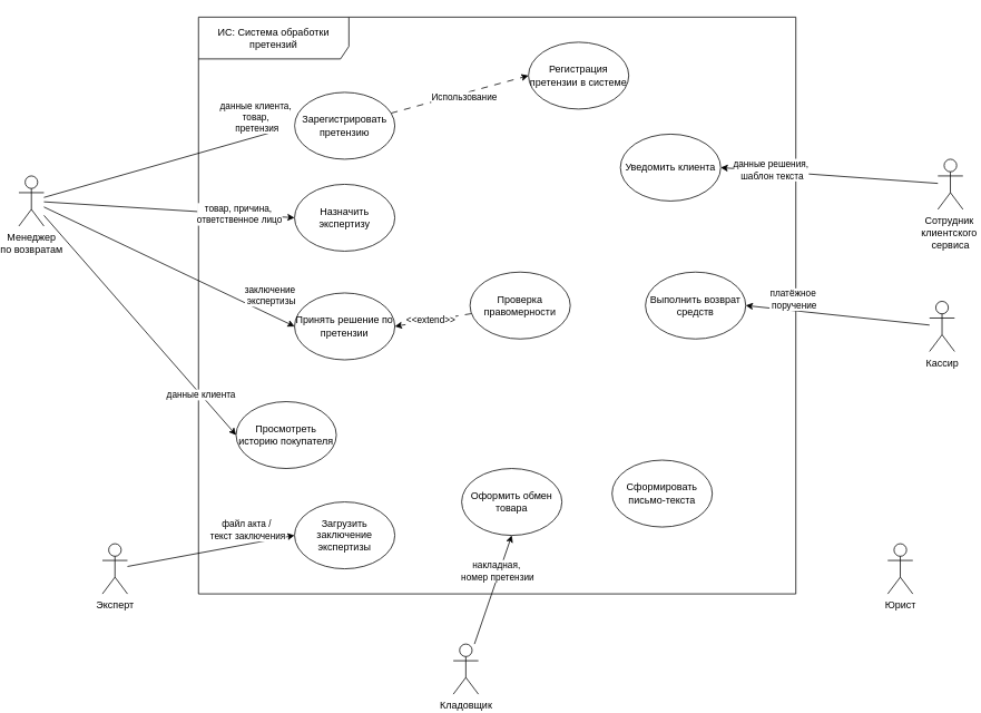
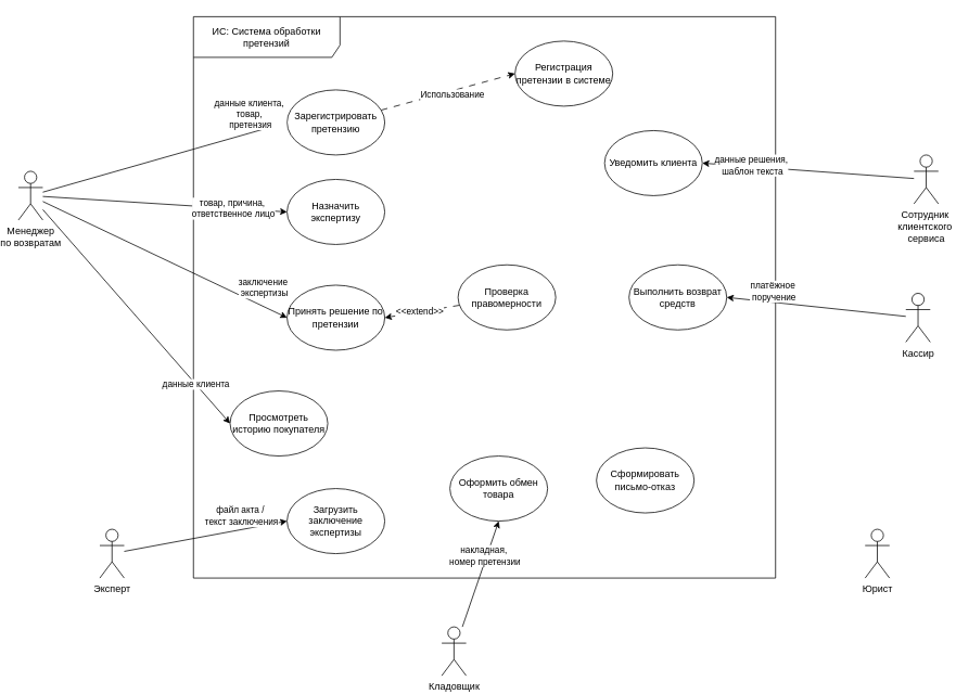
  <mxCell id="0" />
  <mxCell id="1" parent="0" />
  <mxCell id="2" value="ИС: Система обработки претензий" style="shape=umlFrame;whiteSpace=wrap;html=1;pointerEvents=0;width=180;height=50;" vertex="1" parent="1"><mxGeometry x="235" y="20" width="715" height="690" as="geometry" /></mxCell>
  <mxCell id="3" style="rounded=0;orthogonalLoop=1;jettySize=auto;html=1;entryX=0;entryY=0.5;entryDx=0;entryDy=0;" edge="1" parent="1" source="9" target="26"><mxGeometry relative="1" as="geometry" /></mxCell>
  <mxCell id="4" value="товар,&amp;nbsp;&lt;span style=&quot;background-color: light-dark(#ffffff, var(--ge-dark-color, #121212)); color: light-dark(rgb(0, 0, 0), rgb(255, 255, 255));&quot;&gt;причина,&amp;nbsp;&lt;/span&gt;&lt;div&gt;&lt;div&gt;ответственное лицо&lt;/div&gt;&lt;/div&gt;" style="edgeLabel;html=1;align=center;verticalAlign=middle;resizable=0;points=[];" vertex="1" connectable="0" parent="3"><mxGeometry x="0.585" y="-1" relative="1" as="geometry"><mxPoint x="-4" y="-2" as="offset" /></mxGeometry></mxCell>
  <mxCell id="5" style="rounded=0;orthogonalLoop=1;jettySize=auto;html=1;entryX=0;entryY=0.5;entryDx=0;entryDy=0;" edge="1" parent="1" source="9" target="28"><mxGeometry relative="1" as="geometry" /></mxCell>
  <mxCell id="6" value="заключение&amp;nbsp;&lt;div&gt;экспертизы&lt;/div&gt;" style="edgeLabel;html=1;align=center;verticalAlign=middle;resizable=0;points=[];" vertex="1" connectable="0" parent="5"><mxGeometry x="0.54" y="-1" relative="1" as="geometry"><mxPoint x="41" y="-6" as="offset" /></mxGeometry></mxCell>
  <mxCell id="7" style="edgeStyle=none;rounded=0;orthogonalLoop=1;jettySize=auto;html=1;entryX=0;entryY=0.5;entryDx=0;entryDy=0;" edge="1" parent="1" source="9" target="33"><mxGeometry relative="1" as="geometry" /></mxCell>
  <mxCell id="8" value="данные клиента" style="edgeLabel;html=1;align=center;verticalAlign=middle;resizable=0;points=[];" vertex="1" connectable="0" parent="7"><mxGeometry x="0.625" relative="1" as="geometry"><mxPoint y="1" as="offset" /></mxGeometry></mxCell>
  <mxCell id="9" value="Менеджер&lt;div&gt;по возвратам&lt;/div&gt;" style="shape=umlActor;verticalLabelPosition=bottom;verticalAlign=top;html=1;outlineConnect=0;" vertex="1" parent="1"><mxGeometry x="20" y="210" width="30" height="60" as="geometry" /></mxCell>
  <mxCell id="10" value="Юрист" style="shape=umlActor;verticalLabelPosition=bottom;verticalAlign=top;html=1;outlineConnect=0;" vertex="1" parent="1"><mxGeometry x="1060" y="650" width="30" height="60" as="geometry" /></mxCell>
  <mxCell id="11" style="rounded=0;orthogonalLoop=1;jettySize=auto;html=1;entryX=0;entryY=0.5;entryDx=0;entryDy=0;" edge="1" parent="1" source="13" target="27"><mxGeometry relative="1" as="geometry" /></mxCell>
  <mxCell id="12" value="файл акта /&amp;nbsp;&lt;div&gt;текст заключения&lt;/div&gt;" style="edgeLabel;html=1;align=center;verticalAlign=middle;resizable=0;points=[];" vertex="1" connectable="0" parent="11"><mxGeometry x="0.286" y="-1" relative="1" as="geometry"><mxPoint x="15" y="-21" as="offset" /></mxGeometry></mxCell>
  <mxCell id="13" value="Эксперт" style="shape=umlActor;verticalLabelPosition=bottom;verticalAlign=top;html=1;outlineConnect=0;" vertex="1" parent="1"><mxGeometry x="120" y="650" width="30" height="60" as="geometry" /></mxCell>
  <mxCell id="14" style="edgeStyle=none;rounded=0;orthogonalLoop=1;jettySize=auto;html=1;entryX=1;entryY=0.5;entryDx=0;entryDy=0;" edge="1" parent="1" source="16" target="30"><mxGeometry relative="1" as="geometry" /></mxCell>
  <mxCell id="15" value="платёжное&amp;nbsp;&lt;div&gt;поручение&lt;/div&gt;" style="edgeLabel;html=1;align=center;verticalAlign=middle;resizable=0;points=[];" vertex="1" connectable="0" parent="14"><mxGeometry x="0.691" y="-2" relative="1" as="geometry"><mxPoint x="23" y="-9" as="offset" /></mxGeometry></mxCell>
  <mxCell id="16" value="Кассир" style="shape=umlActor;verticalLabelPosition=bottom;verticalAlign=top;html=1;outlineConnect=0;" vertex="1" parent="1"><mxGeometry x="1110" y="360" width="30" height="60" as="geometry" /></mxCell>
  <mxCell id="17" style="edgeStyle=none;rounded=0;orthogonalLoop=1;jettySize=auto;html=1;entryX=0.5;entryY=1;entryDx=0;entryDy=0;" edge="1" parent="1" source="19" target="31"><mxGeometry relative="1" as="geometry" /></mxCell>
  <mxCell id="18" value="накладная,&amp;nbsp;&lt;div&gt;номер претензии&lt;/div&gt;" style="edgeLabel;html=1;align=center;verticalAlign=middle;resizable=0;points=[];" vertex="1" connectable="0" parent="17"><mxGeometry x="0.258" y="1" relative="1" as="geometry"><mxPoint y="-6" as="offset" /></mxGeometry></mxCell>
  <mxCell id="19" value="Кладовщик" style="shape=umlActor;verticalLabelPosition=bottom;verticalAlign=top;html=1;outlineConnect=0;" vertex="1" parent="1"><mxGeometry x="540" y="770" width="30" height="60" as="geometry" /></mxCell>
  <mxCell id="20" style="edgeStyle=none;rounded=0;orthogonalLoop=1;jettySize=auto;html=1;entryX=1;entryY=0.5;entryDx=0;entryDy=0;" edge="1" parent="1" source="22" target="29"><mxGeometry relative="1" as="geometry" /></mxCell>
  <mxCell id="21" value="данные решения,&lt;div&gt;&lt;span style=&quot;background-color: light-dark(#ffffff, var(--ge-dark-color, #121212)); color: light-dark(rgb(0, 0, 0), rgb(255, 255, 255));&quot;&gt;&amp;nbsp;шаблон текста&lt;/span&gt;&lt;/div&gt;" style="edgeLabel;html=1;align=center;verticalAlign=middle;resizable=0;points=[];" vertex="1" connectable="0" parent="20"><mxGeometry x="0.545" y="-2" relative="1" as="geometry"><mxPoint as="offset" /></mxGeometry></mxCell>
  <mxCell id="22" value="Сотрудник&amp;nbsp;&lt;div&gt;клиентского&amp;nbsp;&lt;div&gt;сервиса&lt;/div&gt;&lt;/div&gt;" style="shape=umlActor;verticalLabelPosition=bottom;verticalAlign=top;html=1;outlineConnect=0;" vertex="1" parent="1"><mxGeometry x="1120" y="190" width="30" height="60" as="geometry" /></mxCell>
  <mxCell id="23" style="rounded=0;orthogonalLoop=1;jettySize=auto;html=1;entryX=0;entryY=0.5;entryDx=0;entryDy=0;dashed=1;dashPattern=8 8;" edge="1" parent="1" source="25" target="39"><mxGeometry relative="1" as="geometry" /></mxCell>
  <mxCell id="24" value="Использование" style="edgeLabel;html=1;align=center;verticalAlign=middle;resizable=0;points=[];" vertex="1" connectable="0" parent="23"><mxGeometry x="0.147" y="3" relative="1" as="geometry"><mxPoint x="-7" y="9" as="offset" /></mxGeometry></mxCell>
  <mxCell id="25" value="Зарегистрировать претензию" style="ellipse;whiteSpace=wrap;html=1;" vertex="1" parent="1"><mxGeometry x="350" y="110" width="120" height="80" as="geometry" /></mxCell>
  <mxCell id="26" value="Назначить экспертизу" style="ellipse;whiteSpace=wrap;html=1;" vertex="1" parent="1"><mxGeometry x="350" y="220" width="120" height="80" as="geometry" /></mxCell>
  <mxCell id="27" value="Загрузить заключение экспертизы" style="ellipse;whiteSpace=wrap;html=1;" vertex="1" parent="1"><mxGeometry x="350" y="600" width="120" height="80" as="geometry" /></mxCell>
  <mxCell id="28" value="Принять решение по претензии" style="ellipse;whiteSpace=wrap;html=1;" vertex="1" parent="1"><mxGeometry x="350" y="350" width="120" height="80" as="geometry" /></mxCell>
  <mxCell id="29" value="Уведомить клиента" style="ellipse;whiteSpace=wrap;html=1;" vertex="1" parent="1"><mxGeometry x="740" y="160" width="120" height="80" as="geometry" /></mxCell>
  <mxCell id="30" value="Выполнить возврат средств" style="ellipse;whiteSpace=wrap;html=1;" vertex="1" parent="1"><mxGeometry x="770" y="325" width="120" height="80" as="geometry" /></mxCell>
  <mxCell id="31" value="Оформить обмен товара" style="ellipse;whiteSpace=wrap;html=1;" vertex="1" parent="1"><mxGeometry x="550" y="560" width="120" height="80" as="geometry" /></mxCell>
- <mxCell id="32" value="Сформировать письмо-текста" style="ellipse;whiteSpace=wrap;html=1;" vertex="1" parent="1"><mxGeometry x="730" y="550" width="120" height="80" as="geometry" /></mxCell>
+ <mxCell id="32" value="Сформировать письмо-отказ" style="ellipse;whiteSpace=wrap;html=1;" vertex="1" parent="1"><mxGeometry x="730" y="550" width="120" height="80" as="geometry" /></mxCell>
  <mxCell id="33" value="Просмотреть историю покупателя" style="ellipse;whiteSpace=wrap;html=1;" vertex="1" parent="1"><mxGeometry x="280" y="480" width="120" height="80" as="geometry" /></mxCell>
  <mxCell id="34" style="rounded=0;orthogonalLoop=1;jettySize=auto;html=1;entryX=1;entryY=0.5;entryDx=0;entryDy=0;dashed=1;dashPattern=8 8;" edge="1" parent="1" source="36" target="28"><mxGeometry relative="1" as="geometry" /></mxCell>
  <mxCell id="35" value="&amp;lt;&amp;lt;extend&amp;gt;&amp;gt;" style="edgeLabel;html=1;align=center;verticalAlign=middle;resizable=0;points=[];" vertex="1" connectable="0" parent="34"><mxGeometry x="0.076" y="-1" relative="1" as="geometry"><mxPoint as="offset" /></mxGeometry></mxCell>
  <mxCell id="36" value="Проверка правомерности" style="ellipse;whiteSpace=wrap;html=1;" vertex="1" parent="1"><mxGeometry x="560" y="325" width="120" height="80" as="geometry" /></mxCell>
  <mxCell id="37" style="rounded=0;orthogonalLoop=1;jettySize=auto;html=1;entryX=0;entryY=0.5;entryDx=0;entryDy=0;" edge="1" parent="1" source="9" target="25"><mxGeometry relative="1" as="geometry" /></mxCell>
  <mxCell id="38" value="данные клиента,&amp;nbsp;&lt;div&gt;товар,&amp;nbsp;&lt;/div&gt;&lt;div&gt;претензия&lt;/div&gt;" style="edgeLabel;html=1;align=center;verticalAlign=middle;resizable=0;points=[];" vertex="1" connectable="0" parent="37"><mxGeometry x="0.616" y="-3" relative="1" as="geometry"><mxPoint x="11" y="-30" as="offset" /></mxGeometry></mxCell>
  <mxCell id="39" value="Регистрация претензии в системе" style="ellipse;whiteSpace=wrap;html=1;" vertex="1" parent="1"><mxGeometry x="630" y="50" width="120" height="80" as="geometry" /></mxCell>
